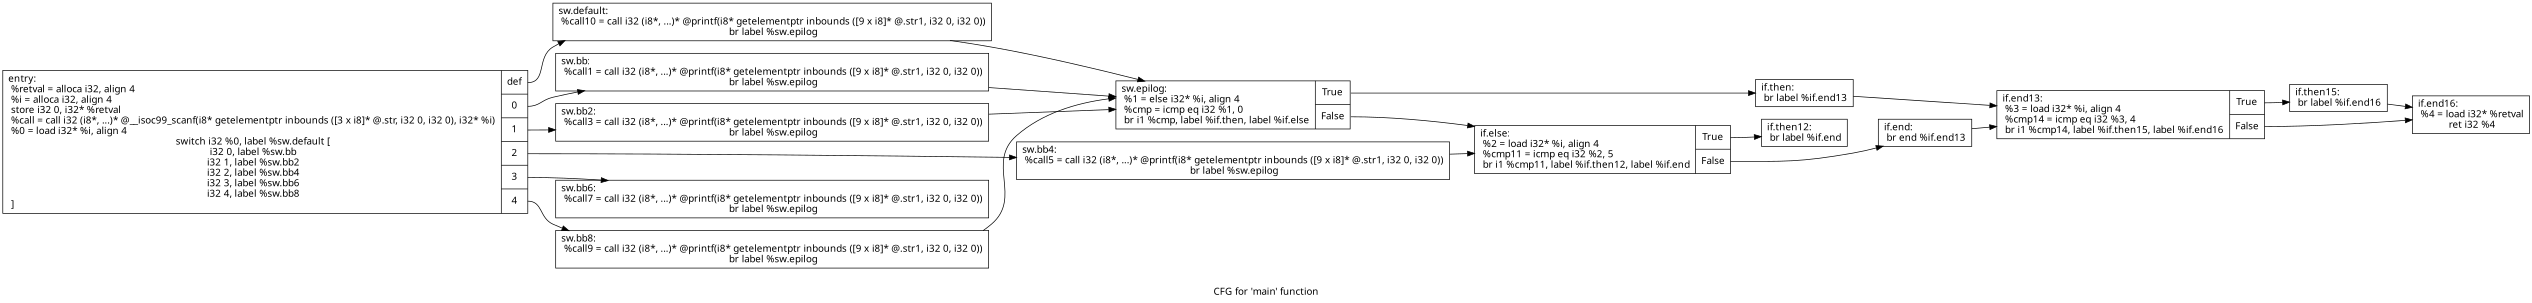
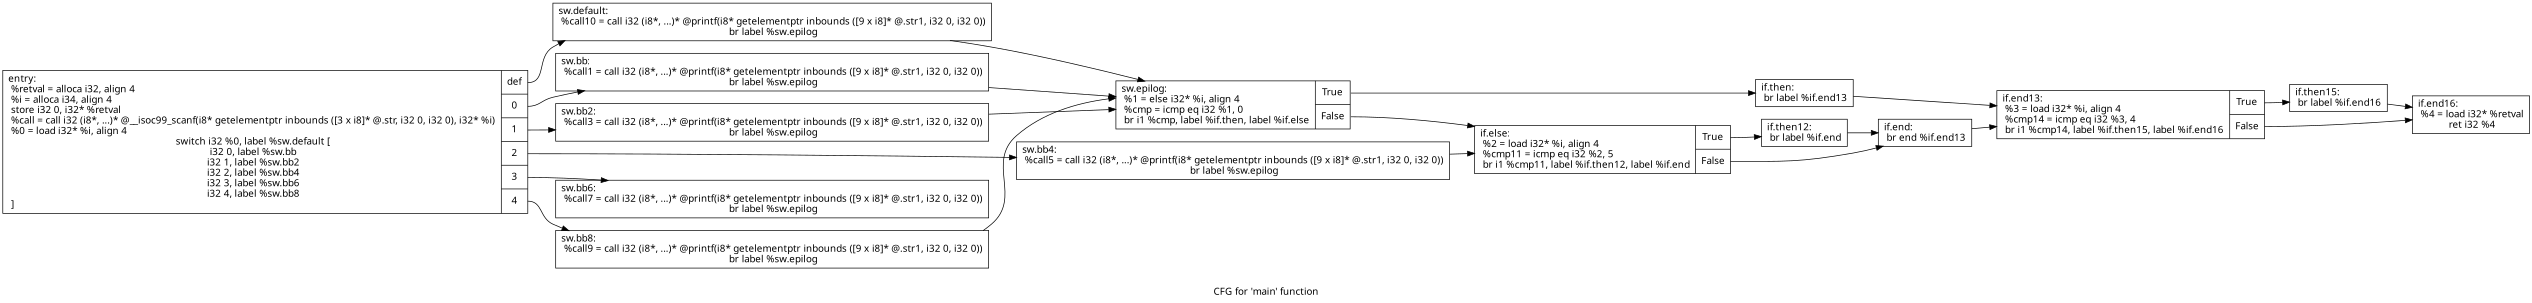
  digraph {
    fontname="Noto Sans"
    label="CFG for 'main' function"
    rankdir=LR
    node [fontname="Noto Sans" shape=record]
    edge [fontname="Noto Sans"]
-   n1 [label="{entry:\l  %retval = alloca i32, align 4\l  %i = alloca i32, align 4\l  store i32 0, i32* %retval\l  %call = call i32 (i8*, ...)* @__isoc99_scanf(i8* getelementptr inbounds ([3 x i8]* @.str, i32 0, i32 0), i32* %i)\l  %0 = load i32* %i, align 4\l  switch i32 %0, label %sw.default [\n    i32 0, label %sw.bb\n    i32 1, label %sw.bb2\n    i32 2, label %sw.bb4\n    i32 3, label %sw.bb6\n    i32 4, label %sw.bb8\n  ]\l|{<s0>def|<s2>0|<s4>1|<s6>2|<s8>3|<s10>4}}"]
+   n1 [label="{entry:\l  %retval = alloca i32, align 4\l  %i = alloca i34, align 4\l  store i32 0, i32* %retval\l  %call = call i32 (i8*, ...)* @__isoc99_scanf(i8* getelementptr inbounds ([3 x i8]* @.str, i32 0, i32 0), i32* %i)\l  %0 = load i32* %i, align 4\l  switch i32 %0, label %sw.default [\n    i32 0, label %sw.bb\n    i32 1, label %sw.bb2\n    i32 2, label %sw.bb4\n    i32 3, label %sw.bb6\n    i32 4, label %sw.bb8\n  ]\l|{<s0>def|<s2>0|<s4>1|<s6>2|<s8>3|<s10>4}}"]
    n2 [label="{sw.default:\l  %call10 = call i32 (i8*, ...)* @printf(i8* getelementptr inbounds ([9 x i8]* @.str1, i32 0, i32 0))\l  br label %sw.epilog}"]
    n3 [label="{sw.bb:\l  %call1 = call i32 (i8*, ...)* @printf(i8* getelementptr inbounds ([9 x i8]* @.str1, i32 0, i32 0))\l  br label %sw.epilog}"]
    n4 [label="{sw.bb2:\l  %call3 = call i32 (i8*, ...)* @printf(i8* getelementptr inbounds ([9 x i8]* @.str1, i32 0, i32 0))\l  br label %sw.epilog}"]
    n5 [label="{sw.bb4:\l  %call5 = call i32 (i8*, ...)* @printf(i8* getelementptr inbounds ([9 x i8]* @.str1, i32 0, i32 0))\l  br label %sw.epilog}"]
    n6 [label="{sw.bb6:\l  %call7 = call i32 (i8*, ...)* @printf(i8* getelementptr inbounds ([9 x i8]* @.str1, i32 0, i32 0))\l  br label %sw.epilog}"]
    n7 [label="{sw.bb8:\l  %call9 = call i32 (i8*, ...)* @printf(i8* getelementptr inbounds ([9 x i8]* @.str1, i32 0, i32 0))\l  br label %sw.epilog}"]
    n8 [label="{sw.epilog:\l  %1 = else i32* %i, align 4\l  %cmp = icmp eq i32 %1, 0\l  br i1 %cmp, label %if.then, label %if.else\l|{<s0>True|<s1>False}}"]
    n9 [label="{if.else:\l  %2 = load i32* %i, align 4\l  %cmp11 = icmp eq i32 %2, 5\l  br i1 %cmp11, label %if.then12, label %if.end\l|{<s0>True|<s1>False}}"]
    n10 [label="{if.then:\l  br label %if.end13}"]
    n11 [label="{if.end13:\l  %3 = load i32* %i, align 4\l  %cmp14 = icmp eq i32 %3, 4\l  br i1 %cmp14, label %if.then15, label %if.end16\l|{<s0>True|<s1>False}}"]
    n12 [label="{if.then12:\l  br label %if.end}"]
    n13 [label="{if.end:\l  br end %if.end13}"]
    n14 [label="{if.then15:\l  br label %if.end16}"]
    n15 [label="{if.end16:\l  %4 = load i32* %retval\l  ret i32 %4}"]
    n1 -> n2 [tailport=s0]
    n1 -> n3 [tailport=s2]
    n1 -> n4 [tailport=s4]
    n1 -> n5 [tailport=s6]
    n1 -> n6 [tailport=s8]
    n1 -> n7 [tailport=s10]
    n2 -> n8
    n3 -> n8
    n4 -> n8
    n5 -> n9
    n7 -> n8
    n8 -> n9 [tailport=s1]
    n8 -> n10 [tailport=s0]
    n9 -> n12 [tailport=s0]
    n9 -> n13 [tailport=s1]
    n10 -> n11
    n11 -> n14 [tailport=s0]
    n11 -> n15 [tailport=s1]
+   n12 -> n13
    n13 -> n11
    n14 -> n15
  }
